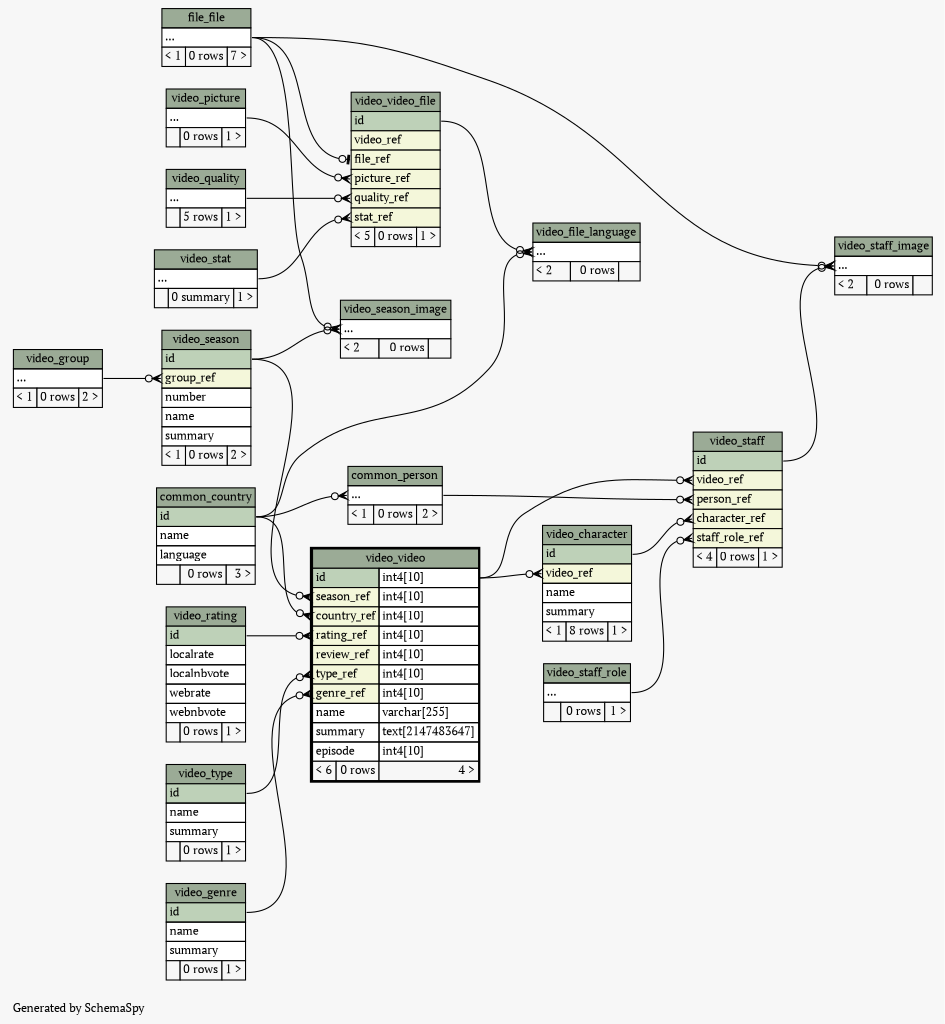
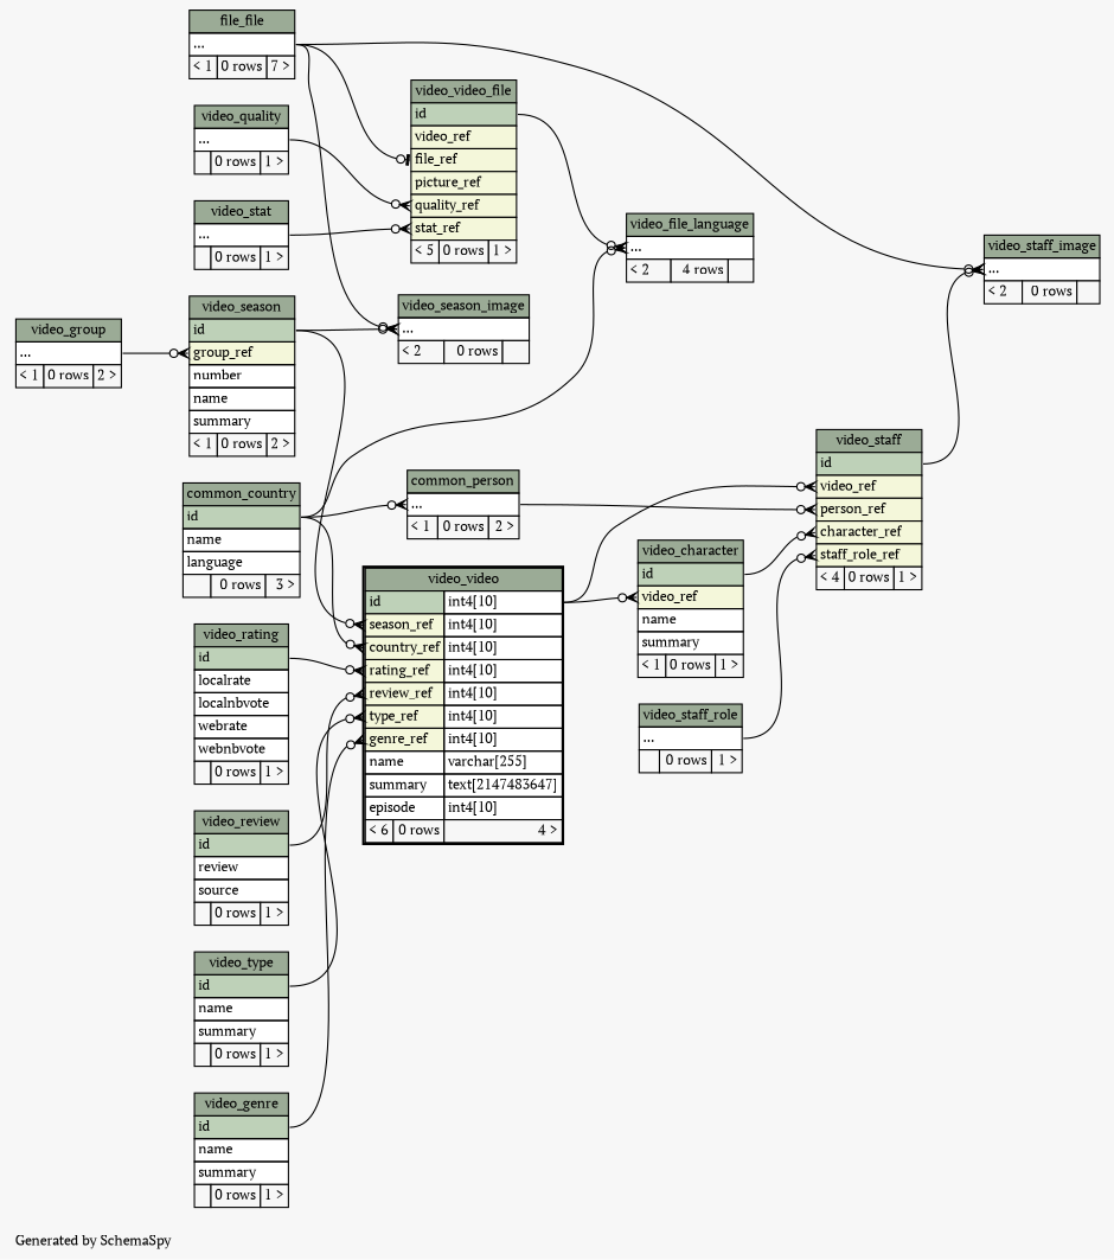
  digraph {
    bgcolor="#f7f7f7"
    fontname="PT Serif"
    fontsize=11
    label="\nGenerated by SchemaSpy"
    labeljust=l
    nodesep=0.18
    rankdir=RL
    ranksep=0.46
    node [fontname="PT Serif" fontsize=11 shape=plaintext]
    edge [arrowhead=none arrowsize=0.8 arrowtail=crowodot dir=back fontname="PT Serif" headport="id:e" tailport="elipses:w"]
    n1 [label=<     <TABLE BORDER="0" CELLBORDER="1" CELLSPACING="0" BGCOLOR="#ffffff">       <TR><TD COLSPAN="3" BGCOLOR="#9bab96" ALIGN="CENTER">common_person</TD></TR>       <TR><TD PORT="elipses" COLSPAN="3" ALIGN="LEFT">...</TD></TR>       <TR><TD ALIGN="LEFT" BGCOLOR="#f7f7f7">&lt; 1</TD><TD ALIGN="RIGHT" BGCOLOR="#f7f7f7">0 rows</TD><TD ALIGN="RIGHT" BGCOLOR="#f7f7f7">2 &gt;</TD></TR>     </TABLE>>]
    n2 [label=<     <TABLE BORDER="0" CELLBORDER="1" CELLSPACING="0" BGCOLOR="#ffffff">       <TR><TD COLSPAN="3" BGCOLOR="#9bab96" ALIGN="CENTER">common_country</TD></TR>       <TR><TD PORT="id" COLSPAN="3" BGCOLOR="#bed1b8" ALIGN="LEFT">id</TD></TR>       <TR><TD PORT="name" COLSPAN="3" ALIGN="LEFT">name</TD></TR>       <TR><TD PORT="language" COLSPAN="3" ALIGN="LEFT">language</TD></TR>       <TR><TD ALIGN="LEFT" BGCOLOR="#f7f7f7">  </TD><TD ALIGN="RIGHT" BGCOLOR="#f7f7f7">0 rows</TD><TD ALIGN="RIGHT" BGCOLOR="#f7f7f7">3 &gt;</TD></TR>     </TABLE>>]
-   n3 [label=<     <TABLE BORDER="0" CELLBORDER="1" CELLSPACING="0" BGCOLOR="#ffffff">       <TR><TD COLSPAN="3" BGCOLOR="#9bab96" ALIGN="CENTER">video_character</TD></TR>       <TR><TD PORT="id" COLSPAN="3" BGCOLOR="#bed1b8" ALIGN="LEFT">id</TD></TR>       <TR><TD PORT="video_ref" COLSPAN="3" BGCOLOR="#f4f7da" ALIGN="LEFT">video_ref</TD></TR>       <TR><TD PORT="name" COLSPAN="3" ALIGN="LEFT">name</TD></TR>       <TR><TD PORT="summary" COLSPAN="3" ALIGN="LEFT">summary</TD></TR>       <TR><TD ALIGN="LEFT" BGCOLOR="#f7f7f7">&lt; 1</TD><TD ALIGN="RIGHT" BGCOLOR="#f7f7f7">8 rows</TD><TD ALIGN="RIGHT" BGCOLOR="#f7f7f7">1 &gt;</TD></TR>     </TABLE>>]
+   n3 [label=<     <TABLE BORDER="0" CELLBORDER="1" CELLSPACING="0" BGCOLOR="#ffffff">       <TR><TD COLSPAN="3" BGCOLOR="#9bab96" ALIGN="CENTER">video_character</TD></TR>       <TR><TD PORT="id" COLSPAN="3" BGCOLOR="#bed1b8" ALIGN="LEFT">id</TD></TR>       <TR><TD PORT="video_ref" COLSPAN="3" BGCOLOR="#f4f7da" ALIGN="LEFT">video_ref</TD></TR>       <TR><TD PORT="name" COLSPAN="3" ALIGN="LEFT">name</TD></TR>       <TR><TD PORT="summary" COLSPAN="3" ALIGN="LEFT">summary</TD></TR>       <TR><TD ALIGN="LEFT" BGCOLOR="#f7f7f7">&lt; 1</TD><TD ALIGN="RIGHT" BGCOLOR="#f7f7f7">0 rows</TD><TD ALIGN="RIGHT" BGCOLOR="#f7f7f7">1 &gt;</TD></TR>     </TABLE>>]
    n4 [label=<     <TABLE BORDER="2" CELLBORDER="1" CELLSPACING="0" BGCOLOR="#ffffff">       <TR><TD COLSPAN="3" BGCOLOR="#9bab96" ALIGN="CENTER">video_video</TD></TR>       <TR><TD PORT="id" COLSPAN="2" BGCOLOR="#bed1b8" ALIGN="LEFT">id</TD><TD PORT="id.type" ALIGN="LEFT">int4[10]</TD></TR>       <TR><TD PORT="season_ref" COLSPAN="2" BGCOLOR="#f4f7da" ALIGN="LEFT">season_ref</TD><TD PORT="season_ref.type" ALIGN="LEFT">int4[10]</TD></TR>       <TR><TD PORT="country_ref" COLSPAN="2" BGCOLOR="#f4f7da" ALIGN="LEFT">country_ref</TD><TD PORT="country_ref.type" ALIGN="LEFT">int4[10]</TD></TR>       <TR><TD PORT="rating_ref" COLSPAN="2" BGCOLOR="#f4f7da" ALIGN="LEFT">rating_ref</TD><TD PORT="rating_ref.type" ALIGN="LEFT">int4[10]</TD></TR>       <TR><TD PORT="review_ref" COLSPAN="2" BGCOLOR="#f4f7da" ALIGN="LEFT">review_ref</TD><TD PORT="review_ref.type" ALIGN="LEFT">int4[10]</TD></TR>       <TR><TD PORT="type_ref" COLSPAN="2" BGCOLOR="#f4f7da" ALIGN="LEFT">type_ref</TD><TD PORT="type_ref.type" ALIGN="LEFT">int4[10]</TD></TR>       <TR><TD PORT="genre_ref" COLSPAN="2" BGCOLOR="#f4f7da" ALIGN="LEFT">genre_ref</TD><TD PORT="genre_ref.type" ALIGN="LEFT">int4[10]</TD></TR>       <TR><TD PORT="name" COLSPAN="2" ALIGN="LEFT">name</TD><TD PORT="name.type" ALIGN="LEFT">varchar[255]</TD></TR>       <TR><TD PORT="summary" COLSPAN="2" ALIGN="LEFT">summary</TD><TD PORT="summary.type" ALIGN="LEFT">text[2147483647]</TD></TR>       <TR><TD PORT="episode" COLSPAN="2" ALIGN="LEFT">episode</TD><TD PORT="episode.type" ALIGN="LEFT">int4[10]</TD></TR>       <TR><TD ALIGN="LEFT" BGCOLOR="#f7f7f7">&lt; 6</TD><TD ALIGN="RIGHT" BGCOLOR="#f7f7f7">0 rows</TD><TD ALIGN="RIGHT" BGCOLOR="#f7f7f7">4 &gt;</TD></TR>     </TABLE>>]
    n5 [label=<     <TABLE BORDER="0" CELLBORDER="1" CELLSPACING="0" BGCOLOR="#ffffff">       <TR><TD COLSPAN="3" BGCOLOR="#9bab96" ALIGN="CENTER">video_season</TD></TR>       <TR><TD PORT="id" COLSPAN="3" BGCOLOR="#bed1b8" ALIGN="LEFT">id</TD></TR>       <TR><TD PORT="group_ref" COLSPAN="3" BGCOLOR="#f4f7da" ALIGN="LEFT">group_ref</TD></TR>       <TR><TD PORT="number" COLSPAN="3" ALIGN="LEFT">number</TD></TR>       <TR><TD PORT="name" COLSPAN="3" ALIGN="LEFT">name</TD></TR>       <TR><TD PORT="summary" COLSPAN="3" ALIGN="LEFT">summary</TD></TR>       <TR><TD ALIGN="LEFT" BGCOLOR="#f7f7f7">&lt; 1</TD><TD ALIGN="RIGHT" BGCOLOR="#f7f7f7">0 rows</TD><TD ALIGN="RIGHT" BGCOLOR="#f7f7f7">2 &gt;</TD></TR>     </TABLE>>]
    n6 [label=<     <TABLE BORDER="0" CELLBORDER="1" CELLSPACING="0" BGCOLOR="#ffffff">       <TR><TD COLSPAN="3" BGCOLOR="#9bab96" ALIGN="CENTER">video_genre</TD></TR>       <TR><TD PORT="id" COLSPAN="3" BGCOLOR="#bed1b8" ALIGN="LEFT">id</TD></TR>       <TR><TD PORT="name" COLSPAN="3" ALIGN="LEFT">name</TD></TR>       <TR><TD PORT="summary" COLSPAN="3" ALIGN="LEFT">summary</TD></TR>       <TR><TD ALIGN="LEFT" BGCOLOR="#f7f7f7">  </TD><TD ALIGN="RIGHT" BGCOLOR="#f7f7f7">0 rows</TD><TD ALIGN="RIGHT" BGCOLOR="#f7f7f7">1 &gt;</TD></TR>     </TABLE>>]
    n7 [label=<     <TABLE BORDER="0" CELLBORDER="1" CELLSPACING="0" BGCOLOR="#ffffff">       <TR><TD COLSPAN="3" BGCOLOR="#9bab96" ALIGN="CENTER">video_rating</TD></TR>       <TR><TD PORT="id" COLSPAN="3" BGCOLOR="#bed1b8" ALIGN="LEFT">id</TD></TR>       <TR><TD PORT="localrate" COLSPAN="3" ALIGN="LEFT">localrate</TD></TR>       <TR><TD PORT="localnbvote" COLSPAN="3" ALIGN="LEFT">localnbvote</TD></TR>       <TR><TD PORT="webrate" COLSPAN="3" ALIGN="LEFT">webrate</TD></TR>       <TR><TD PORT="webnbvote" COLSPAN="3" ALIGN="LEFT">webnbvote</TD></TR>       <TR><TD ALIGN="LEFT" BGCOLOR="#f7f7f7">  </TD><TD ALIGN="RIGHT" BGCOLOR="#f7f7f7">0 rows</TD><TD ALIGN="RIGHT" BGCOLOR="#f7f7f7">1 &gt;</TD></TR>     </TABLE>>]
+   n8 [label=<     <TABLE BORDER="0" CELLBORDER="1" CELLSPACING="0" BGCOLOR="#ffffff">       <TR><TD COLSPAN="3" BGCOLOR="#9bab96" ALIGN="CENTER">video_review</TD></TR>       <TR><TD PORT="id" COLSPAN="3" BGCOLOR="#bed1b8" ALIGN="LEFT">id</TD></TR>       <TR><TD PORT="review" COLSPAN="3" ALIGN="LEFT">review</TD></TR>       <TR><TD PORT="source" COLSPAN="3" ALIGN="LEFT">source</TD></TR>       <TR><TD ALIGN="LEFT" BGCOLOR="#f7f7f7">  </TD><TD ALIGN="RIGHT" BGCOLOR="#f7f7f7">0 rows</TD><TD ALIGN="RIGHT" BGCOLOR="#f7f7f7">1 &gt;</TD></TR>     </TABLE>>]
    n9 [label=<     <TABLE BORDER="0" CELLBORDER="1" CELLSPACING="0" BGCOLOR="#ffffff">       <TR><TD COLSPAN="3" BGCOLOR="#9bab96" ALIGN="CENTER">video_type</TD></TR>       <TR><TD PORT="id" COLSPAN="3" BGCOLOR="#bed1b8" ALIGN="LEFT">id</TD></TR>       <TR><TD PORT="name" COLSPAN="3" ALIGN="LEFT">name</TD></TR>       <TR><TD PORT="summary" COLSPAN="3" ALIGN="LEFT">summary</TD></TR>       <TR><TD ALIGN="LEFT" BGCOLOR="#f7f7f7">  </TD><TD ALIGN="RIGHT" BGCOLOR="#f7f7f7">0 rows</TD><TD ALIGN="RIGHT" BGCOLOR="#f7f7f7">1 &gt;</TD></TR>     </TABLE>>]
    n10 [label=<     <TABLE BORDER="0" CELLBORDER="1" CELLSPACING="0" BGCOLOR="#ffffff">       <TR><TD COLSPAN="3" BGCOLOR="#9bab96" ALIGN="CENTER">video_group</TD></TR>       <TR><TD PORT="elipses" COLSPAN="3" ALIGN="LEFT">...</TD></TR>       <TR><TD ALIGN="LEFT" BGCOLOR="#f7f7f7">&lt; 1</TD><TD ALIGN="RIGHT" BGCOLOR="#f7f7f7">0 rows</TD><TD ALIGN="RIGHT" BGCOLOR="#f7f7f7">2 &gt;</TD></TR>     </TABLE>>]
-   n11 [label=<     <TABLE BORDER="0" CELLBORDER="1" CELLSPACING="0" BGCOLOR="#ffffff">       <TR><TD COLSPAN="3" BGCOLOR="#9bab96" ALIGN="CENTER">video_file_language</TD></TR>       <TR><TD PORT="elipses" COLSPAN="3" ALIGN="LEFT">...</TD></TR>       <TR><TD ALIGN="LEFT" BGCOLOR="#f7f7f7">&lt; 2</TD><TD ALIGN="RIGHT" BGCOLOR="#f7f7f7">0 rows</TD><TD ALIGN="RIGHT" BGCOLOR="#f7f7f7">  </TD></TR>     </TABLE>>]
+   n11 [label=<     <TABLE BORDER="0" CELLBORDER="1" CELLSPACING="0" BGCOLOR="#ffffff">       <TR><TD COLSPAN="3" BGCOLOR="#9bab96" ALIGN="CENTER">video_file_language</TD></TR>       <TR><TD PORT="elipses" COLSPAN="3" ALIGN="LEFT">...</TD></TR>       <TR><TD ALIGN="LEFT" BGCOLOR="#f7f7f7">&lt; 2</TD><TD ALIGN="RIGHT" BGCOLOR="#f7f7f7">4 rows</TD><TD ALIGN="RIGHT" BGCOLOR="#f7f7f7">  </TD></TR>     </TABLE>>]
    n12 [label=<     <TABLE BORDER="0" CELLBORDER="1" CELLSPACING="0" BGCOLOR="#ffffff">       <TR><TD COLSPAN="3" BGCOLOR="#9bab96" ALIGN="CENTER">video_video_file</TD></TR>       <TR><TD PORT="id" COLSPAN="3" BGCOLOR="#bed1b8" ALIGN="LEFT">id</TD></TR>       <TR><TD PORT="video_ref" COLSPAN="3" BGCOLOR="#f4f7da" ALIGN="LEFT">video_ref</TD></TR>       <TR><TD PORT="file_ref" COLSPAN="3" BGCOLOR="#f4f7da" ALIGN="LEFT">file_ref</TD></TR>       <TR><TD PORT="picture_ref" COLSPAN="3" BGCOLOR="#f4f7da" ALIGN="LEFT">picture_ref</TD></TR>       <TR><TD PORT="quality_ref" COLSPAN="3" BGCOLOR="#f4f7da" ALIGN="LEFT">quality_ref</TD></TR>       <TR><TD PORT="stat_ref" COLSPAN="3" BGCOLOR="#f4f7da" ALIGN="LEFT">stat_ref</TD></TR>       <TR><TD ALIGN="LEFT" BGCOLOR="#f7f7f7">&lt; 5</TD><TD ALIGN="RIGHT" BGCOLOR="#f7f7f7">0 rows</TD><TD ALIGN="RIGHT" BGCOLOR="#f7f7f7">1 &gt;</TD></TR>     </TABLE>>]
    n13 [label=<     <TABLE BORDER="0" CELLBORDER="1" CELLSPACING="0" BGCOLOR="#ffffff">       <TR><TD COLSPAN="3" BGCOLOR="#9bab96" ALIGN="CENTER">file_file</TD></TR>       <TR><TD PORT="elipses" COLSPAN="3" ALIGN="LEFT">...</TD></TR>       <TR><TD ALIGN="LEFT" BGCOLOR="#f7f7f7">&lt; 1</TD><TD ALIGN="RIGHT" BGCOLOR="#f7f7f7">0 rows</TD><TD ALIGN="RIGHT" BGCOLOR="#f7f7f7">7 &gt;</TD></TR>     </TABLE>>]
-   n14 [label=<     <TABLE BORDER="0" CELLBORDER="1" CELLSPACING="0" BGCOLOR="#ffffff">       <TR><TD COLSPAN="3" BGCOLOR="#9bab96" ALIGN="CENTER">video_picture</TD></TR>       <TR><TD PORT="elipses" COLSPAN="3" ALIGN="LEFT">...</TD></TR>       <TR><TD ALIGN="LEFT" BGCOLOR="#f7f7f7">  </TD><TD ALIGN="RIGHT" BGCOLOR="#f7f7f7">0 rows</TD><TD ALIGN="RIGHT" BGCOLOR="#f7f7f7">1 &gt;</TD></TR>     </TABLE>>]
-   n15 [label=<     <TABLE BORDER="0" CELLBORDER="1" CELLSPACING="0" BGCOLOR="#ffffff">       <TR><TD COLSPAN="3" BGCOLOR="#9bab96" ALIGN="CENTER">video_quality</TD></TR>       <TR><TD PORT="elipses" COLSPAN="3" ALIGN="LEFT">...</TD></TR>       <TR><TD ALIGN="LEFT" BGCOLOR="#f7f7f7">  </TD><TD ALIGN="RIGHT" BGCOLOR="#f7f7f7">5 rows</TD><TD ALIGN="RIGHT" BGCOLOR="#f7f7f7">1 &gt;</TD></TR>     </TABLE>>]
-   n16 [label=<     <TABLE BORDER="0" CELLBORDER="1" CELLSPACING="0" BGCOLOR="#ffffff">       <TR><TD COLSPAN="3" BGCOLOR="#9bab96" ALIGN="CENTER">video_stat</TD></TR>       <TR><TD PORT="elipses" COLSPAN="3" ALIGN="LEFT">...</TD></TR>       <TR><TD ALIGN="LEFT" BGCOLOR="#f7f7f7">  </TD><TD ALIGN="RIGHT" BGCOLOR="#f7f7f7">0 summary</TD><TD ALIGN="RIGHT" BGCOLOR="#f7f7f7">1 &gt;</TD></TR>     </TABLE>>]
+   n15 [label=<     <TABLE BORDER="0" CELLBORDER="1" CELLSPACING="0" BGCOLOR="#ffffff">       <TR><TD COLSPAN="3" BGCOLOR="#9bab96" ALIGN="CENTER">video_quality</TD></TR>       <TR><TD PORT="elipses" COLSPAN="3" ALIGN="LEFT">...</TD></TR>       <TR><TD ALIGN="LEFT" BGCOLOR="#f7f7f7">  </TD><TD ALIGN="RIGHT" BGCOLOR="#f7f7f7">0 rows</TD><TD ALIGN="RIGHT" BGCOLOR="#f7f7f7">1 &gt;</TD></TR>     </TABLE>>]
+   n16 [label=<     <TABLE BORDER="0" CELLBORDER="1" CELLSPACING="0" BGCOLOR="#ffffff">       <TR><TD COLSPAN="3" BGCOLOR="#9bab96" ALIGN="CENTER">video_stat</TD></TR>       <TR><TD PORT="elipses" COLSPAN="3" ALIGN="LEFT">...</TD></TR>       <TR><TD ALIGN="LEFT" BGCOLOR="#f7f7f7">  </TD><TD ALIGN="RIGHT" BGCOLOR="#f7f7f7">0 rows</TD><TD ALIGN="RIGHT" BGCOLOR="#f7f7f7">1 &gt;</TD></TR>     </TABLE>>]
    n17 [label=<     <TABLE BORDER="0" CELLBORDER="1" CELLSPACING="0" BGCOLOR="#ffffff">       <TR><TD COLSPAN="3" BGCOLOR="#9bab96" ALIGN="CENTER">video_season_image</TD></TR>       <TR><TD PORT="elipses" COLSPAN="3" ALIGN="LEFT">...</TD></TR>       <TR><TD ALIGN="LEFT" BGCOLOR="#f7f7f7">&lt; 2</TD><TD ALIGN="RIGHT" BGCOLOR="#f7f7f7">0 rows</TD><TD ALIGN="RIGHT" BGCOLOR="#f7f7f7">  </TD></TR>     </TABLE>>]
    n18 [label=<     <TABLE BORDER="0" CELLBORDER="1" CELLSPACING="0" BGCOLOR="#ffffff">       <TR><TD COLSPAN="3" BGCOLOR="#9bab96" ALIGN="CENTER">video_staff</TD></TR>       <TR><TD PORT="id" COLSPAN="3" BGCOLOR="#bed1b8" ALIGN="LEFT">id</TD></TR>       <TR><TD PORT="video_ref" COLSPAN="3" BGCOLOR="#f4f7da" ALIGN="LEFT">video_ref</TD></TR>       <TR><TD PORT="person_ref" COLSPAN="3" BGCOLOR="#f4f7da" ALIGN="LEFT">person_ref</TD></TR>       <TR><TD PORT="character_ref" COLSPAN="3" BGCOLOR="#f4f7da" ALIGN="LEFT">character_ref</TD></TR>       <TR><TD PORT="staff_role_ref" COLSPAN="3" BGCOLOR="#f4f7da" ALIGN="LEFT">staff_role_ref</TD></TR>       <TR><TD ALIGN="LEFT" BGCOLOR="#f7f7f7">&lt; 4</TD><TD ALIGN="RIGHT" BGCOLOR="#f7f7f7">0 rows</TD><TD ALIGN="RIGHT" BGCOLOR="#f7f7f7">1 &gt;</TD></TR>     </TABLE>>]
    n19 [label=<     <TABLE BORDER="0" CELLBORDER="1" CELLSPACING="0" BGCOLOR="#ffffff">       <TR><TD COLSPAN="3" BGCOLOR="#9bab96" ALIGN="CENTER">video_staff_role</TD></TR>       <TR><TD PORT="elipses" COLSPAN="3" ALIGN="LEFT">...</TD></TR>       <TR><TD ALIGN="LEFT" BGCOLOR="#f7f7f7">  </TD><TD ALIGN="RIGHT" BGCOLOR="#f7f7f7">0 rows</TD><TD ALIGN="RIGHT" BGCOLOR="#f7f7f7">1 &gt;</TD></TR>     </TABLE>>]
    n20 [label=<     <TABLE BORDER="0" CELLBORDER="1" CELLSPACING="0" BGCOLOR="#ffffff">       <TR><TD COLSPAN="3" BGCOLOR="#9bab96" ALIGN="CENTER">video_staff_image</TD></TR>       <TR><TD PORT="elipses" COLSPAN="3" ALIGN="LEFT">...</TD></TR>       <TR><TD ALIGN="LEFT" BGCOLOR="#f7f7f7">&lt; 2</TD><TD ALIGN="RIGHT" BGCOLOR="#f7f7f7">0 rows</TD><TD ALIGN="RIGHT" BGCOLOR="#f7f7f7">  </TD></TR>     </TABLE>>]
    n1 -> n2
    n3 -> n4 [headport="id.type:e" tailport="video_ref:w"]
    n4 -> n2 [tailport="country_ref:w"]
    n4 -> n5 [tailport="season_ref:w"]
    n4 -> n6 [tailport="genre_ref:w"]
    n4 -> n7 [tailport="rating_ref:w"]
+   n4 -> n8 [tailport="review_ref:w"]
    n4 -> n9 [tailport="type_ref:w"]
    n5 -> n10 [headport="elipses:e" tailport="group_ref:w"]
    n11 -> n2
    n11 -> n12
    n12 -> n13 [arrowtail=teeodot headport="elipses:e" tailport="file_ref:w"]
-   n12 -> n14 [headport="elipses:e" tailport="picture_ref:w"]
    n12 -> n15 [headport="elipses:e" tailport="quality_ref:w"]
    n12 -> n16 [headport="elipses:e" tailport="stat_ref:w"]
    n17 -> n5
    n17 -> n13 [headport="elipses:e"]
    n18 -> n1 [headport="elipses:e" tailport="person_ref:w"]
    n18 -> n3 [tailport="character_ref:w"]
    n18 -> n4 [headport="id.type:e" tailport="video_ref:w"]
    n18 -> n19 [headport="elipses:e" tailport="staff_role_ref:w"]
    n20 -> n13 [headport="elipses:e"]
    n20 -> n18
  }
